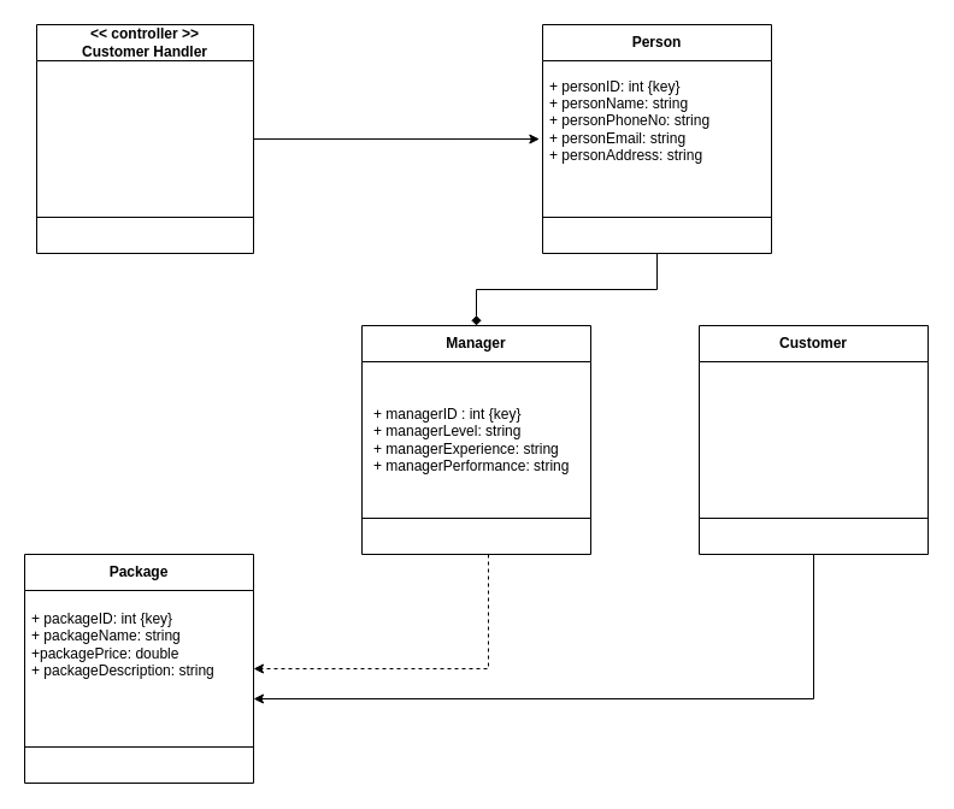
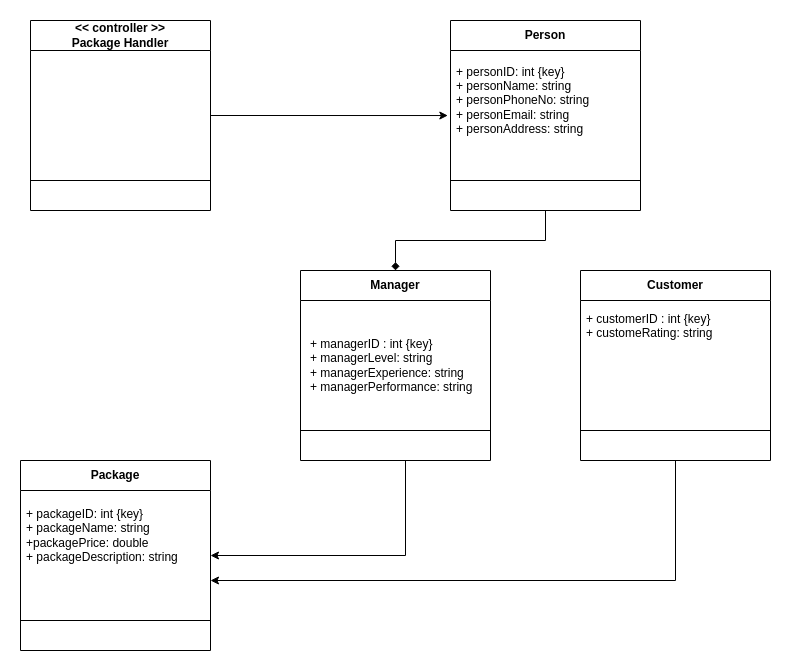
  <mxCell id="0" />
  <mxCell id="1" parent="0" />
  <mxCell id="2" style="edgeStyle=orthogonalEdgeStyle;rounded=0;orthogonalLoop=1;jettySize=auto;html=1;exitX=1;exitY=0.5;exitDx=0;exitDy=0;entryX=-0.014;entryY=0.688;entryDx=0;entryDy=0;entryPerimeter=0;" parent="1" source="3" target="6" edge="1"><mxGeometry relative="1" as="geometry"><mxPoint x="440" y="115" as="targetPoint" /></mxGeometry></mxCell>
- <mxCell id="3" value="&amp;lt;&amp;lt; controller &amp;gt;&amp;gt;&lt;div&gt;Customer Handler&lt;/div&gt;" style="swimlane;whiteSpace=wrap;html=1;startSize=30;" parent="1" vertex="1"><mxGeometry x="30" y="20" width="180" height="190" as="geometry"><mxRectangle x="50" y="-260" width="140" height="30" as="alternateBounds" /></mxGeometry></mxCell>
+ <mxCell id="3" value="&amp;lt;&amp;lt; controller &amp;gt;&amp;gt;&lt;div&gt;Package Handler&lt;/div&gt;" style="swimlane;whiteSpace=wrap;html=1;startSize=30;" parent="1" vertex="1"><mxGeometry x="30" y="20" width="180" height="190" as="geometry"><mxRectangle x="50" y="-260" width="140" height="30" as="alternateBounds" /></mxGeometry></mxCell>
  <mxCell id="4" style="edgeStyle=orthogonalEdgeStyle;rounded=0;orthogonalLoop=1;jettySize=auto;html=1;entryX=0.5;entryY=0;entryDx=0;entryDy=0;endArrow=diamond;" parent="1" source="5" target="9" edge="1"><mxGeometry relative="1" as="geometry" /></mxCell>
  <mxCell id="5" value="&lt;div&gt;&lt;br&gt;&lt;/div&gt;&lt;div&gt;Person&lt;/div&gt;&lt;div&gt;&lt;br&gt;&lt;/div&gt;" style="swimlane;whiteSpace=wrap;html=1;startSize=30;" parent="1" vertex="1"><mxGeometry x="450" y="20" width="190" height="190" as="geometry"><mxRectangle x="50" y="-260" width="140" height="30" as="alternateBounds" /></mxGeometry></mxCell>
  <mxCell id="6" value="+ personID: int {key}&lt;div&gt;+ personName: string&lt;/div&gt;&lt;div&gt;+ personPhoneNo: string&lt;/div&gt;&lt;div&gt;+ personEmail: string&lt;/div&gt;&lt;div&gt;+ personAddress: string&lt;/div&gt;" style="text;strokeColor=none;fillColor=none;align=left;verticalAlign=middle;spacingLeft=4;spacingRight=4;overflow=hidden;points=[[0,0.5],[1,0.5]];portConstraint=eastwest;rotatable=0;whiteSpace=wrap;html=1;" parent="5" vertex="1"><mxGeometry y="40" width="190" height="80" as="geometry" /></mxCell>
  <mxCell id="7" value="" style="endArrow=none;html=1;rounded=0;" parent="5" edge="1"><mxGeometry width="50" height="50" relative="1" as="geometry"><mxPoint y="160" as="sourcePoint" /><mxPoint x="190" y="160" as="targetPoint" /></mxGeometry></mxCell>
- <mxCell id="8" style="edgeStyle=orthogonalEdgeStyle;rounded=0;orthogonalLoop=1;jettySize=auto;html=1;entryX=1;entryY=0.5;entryDx=0;entryDy=0;dashed=1;" parent="1" source="9" target="12" edge="1"><mxGeometry relative="1" as="geometry"><Array as="points"><mxPoint x="405" y="555" /></Array></mxGeometry></mxCell>
+ <mxCell id="8" style="edgeStyle=orthogonalEdgeStyle;rounded=0;orthogonalLoop=1;jettySize=auto;html=1;entryX=1;entryY=0.5;entryDx=0;entryDy=0;" parent="1" source="9" target="12" edge="1"><mxGeometry relative="1" as="geometry"><Array as="points"><mxPoint x="405" y="555" /></Array></mxGeometry></mxCell>
  <mxCell id="9" value="&lt;div&gt;Manager&lt;/div&gt;" style="swimlane;whiteSpace=wrap;html=1;startSize=30;" parent="1" vertex="1"><mxGeometry x="300" y="270" width="190" height="190" as="geometry"><mxRectangle x="50" y="-260" width="140" height="30" as="alternateBounds" /></mxGeometry></mxCell>
  <mxCell id="10" value="+ managerID : int {key}&lt;div&gt;+ managerLevel: string&lt;/div&gt;&lt;div&gt;+ managerExperience: string&lt;/div&gt;&lt;div&gt;+ managerPerformance: string&lt;/div&gt;" style="text;strokeColor=none;fillColor=none;align=left;verticalAlign=middle;spacingLeft=4;spacingRight=4;overflow=hidden;points=[[0,0.5],[1,0.5]];portConstraint=eastwest;rotatable=0;whiteSpace=wrap;html=1;" parent="9" vertex="1"><mxGeometry x="4" y="55" width="190" height="80" as="geometry" /></mxCell>
  <mxCell id="11" value="" style="endArrow=none;html=1;rounded=0;" parent="9" edge="1"><mxGeometry width="50" height="50" relative="1" as="geometry"><mxPoint y="160" as="sourcePoint" /><mxPoint x="190" y="160" as="targetPoint" /></mxGeometry></mxCell>
  <mxCell id="12" value="&lt;div&gt;Package&lt;/div&gt;" style="swimlane;whiteSpace=wrap;html=1;startSize=30;" parent="1" vertex="1"><mxGeometry x="20" y="460" width="190" height="190" as="geometry"><mxRectangle x="50" y="-260" width="140" height="30" as="alternateBounds" /></mxGeometry></mxCell>
  <mxCell id="13" value="+ packageID: int {key}&lt;div&gt;+ packageName: string&lt;/div&gt;&lt;div&gt;+packagePrice: double&lt;/div&gt;&lt;div&gt;+ packageDescription: string&lt;/div&gt;" style="text;strokeColor=none;fillColor=none;align=left;verticalAlign=middle;spacingLeft=4;spacingRight=4;overflow=hidden;points=[[0,0.5],[1,0.5]];portConstraint=eastwest;rotatable=0;whiteSpace=wrap;html=1;" parent="12" vertex="1"><mxGeometry y="30" width="170" height="90" as="geometry" /></mxCell>
  <mxCell id="14" value="" style="endArrow=none;html=1;rounded=0;" parent="12" edge="1"><mxGeometry width="50" height="50" relative="1" as="geometry"><mxPoint y="160" as="sourcePoint" /><mxPoint x="190" y="160" as="targetPoint" /></mxGeometry></mxCell>
  <mxCell id="15" value="" style="endArrow=none;html=1;rounded=0;" parent="1" edge="1"><mxGeometry width="50" height="50" relative="1" as="geometry"><mxPoint x="30" y="180" as="sourcePoint" /><mxPoint x="210" y="180" as="targetPoint" /></mxGeometry></mxCell>
  <mxCell id="16" style="edgeStyle=orthogonalEdgeStyle;rounded=0;orthogonalLoop=1;jettySize=auto;html=1;" edge="1" parent="1" source="17"><mxGeometry relative="1" as="geometry"><mxPoint x="210" y="580" as="targetPoint" /><Array as="points"><mxPoint x="675" y="580" /></Array></mxGeometry></mxCell>
  <mxCell id="17" value="&lt;div&gt;Customer&lt;/div&gt;" style="swimlane;whiteSpace=wrap;html=1;startSize=30;" vertex="1" parent="1"><mxGeometry x="580" y="270" width="190" height="190" as="geometry"><mxRectangle x="50" y="-260" width="140" height="30" as="alternateBounds" /></mxGeometry></mxCell>
+ <mxCell id="18" value="+ customerID : int {key}&lt;div&gt;+ customeRating: string&lt;/div&gt;&lt;div&gt;&lt;br&gt;&lt;/div&gt;&lt;div&gt;&lt;br&gt;&lt;/div&gt;" style="text;strokeColor=none;fillColor=none;align=left;verticalAlign=middle;spacingLeft=4;spacingRight=4;overflow=hidden;points=[[0,0.5],[1,0.5]];portConstraint=eastwest;rotatable=0;whiteSpace=wrap;html=1;" vertex="1" parent="17"><mxGeometry y="30" width="190" height="80" as="geometry" /></mxCell>
  <mxCell id="19" value="" style="endArrow=none;html=1;rounded=0;" edge="1" parent="17"><mxGeometry width="50" height="50" relative="1" as="geometry"><mxPoint y="160" as="sourcePoint" /><mxPoint x="190" y="160" as="targetPoint" /></mxGeometry></mxCell>
